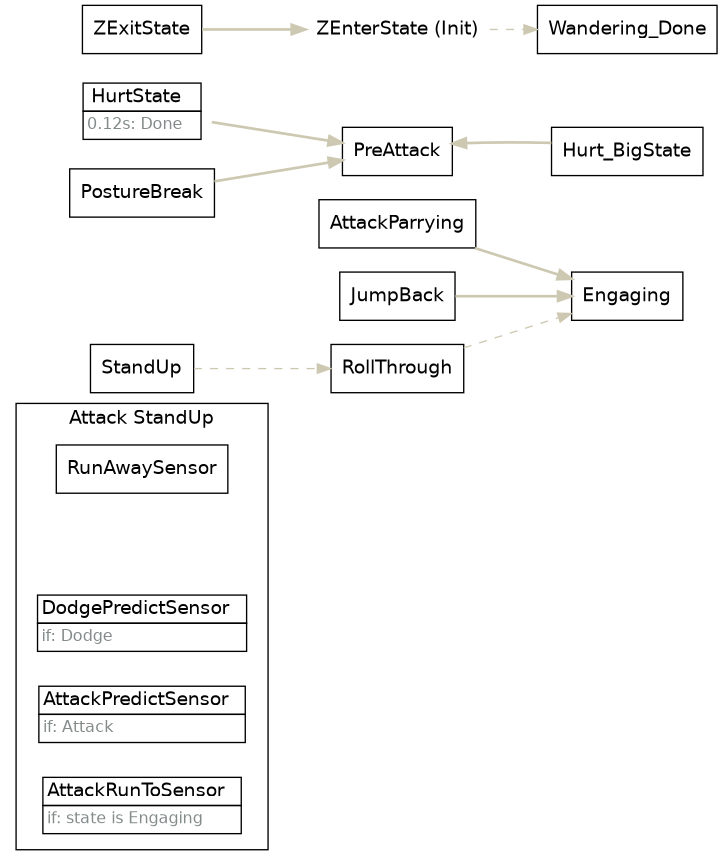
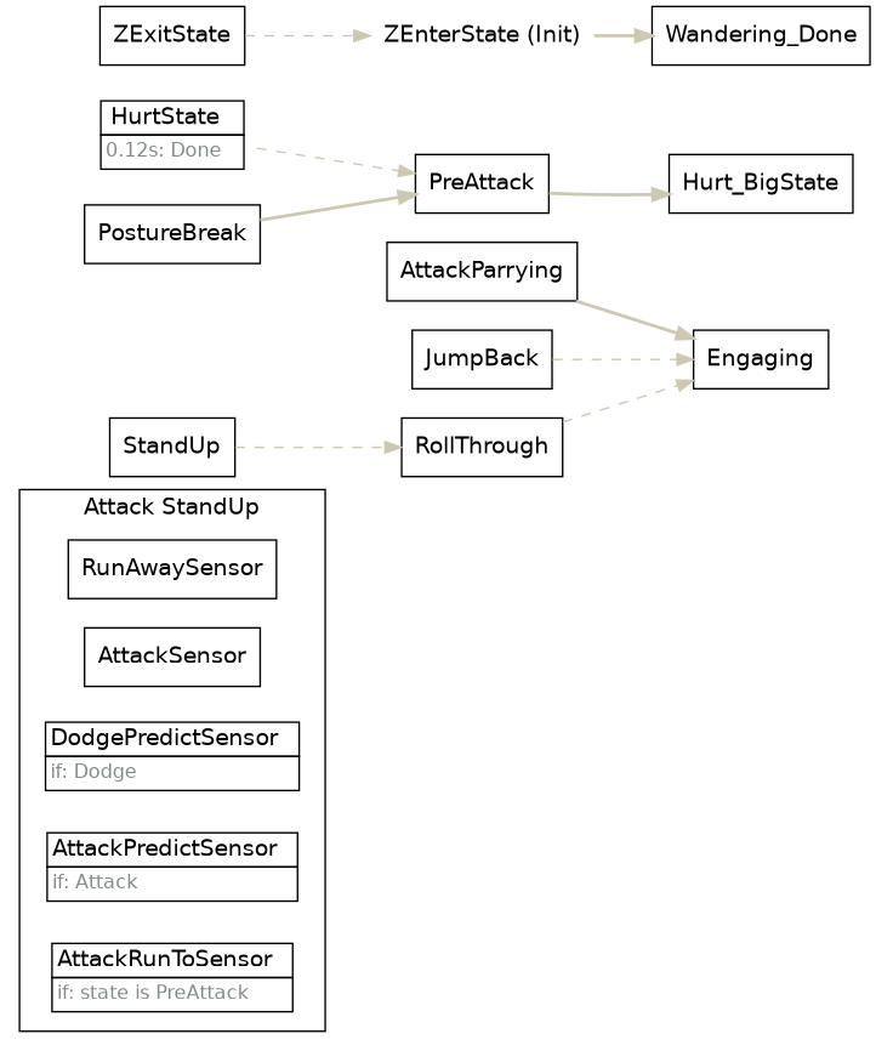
  strict digraph {
    rankdir=LR
    node [fontname=Helvetica shape=box]
    edge [color=cornsilk3 fontcolor=cornsilk3 fontname=Helvetica style=bold]
    n1 [label=RunAwaySensor]
+   n2 [label=AttackSensor]
    n3 [label=<<TABLE border="0" cellborder="1" cellspacing="0" cellpadding="2"><TR><TD >DodgePredictSensor  </TD></TR><TR><TD align="left" balign="left"><FONT point-size="12" color="azure4">if: Dodge</FONT>  </TD></TR></TABLE>> shape=plaintext]
    n4 [label=<<TABLE border="0" cellborder="1" cellspacing="0" cellpadding="2"><TR><TD >AttackPredictSensor  </TD></TR><TR><TD align="left" balign="left"><FONT point-size="12" color="azure4">if: Attack</FONT>  </TD></TR></TABLE>> shape=plaintext]
-   n5 [label=<<TABLE border="0" cellborder="1" cellspacing="0" cellpadding="2"><TR><TD >AttackRunToSensor  </TD></TR><TR><TD align="left" balign="left"><FONT point-size="12" color="azure4">if: state is Engaging</FONT>  </TD></TR></TABLE>> shape=plaintext]
+   n5 [label=<<TABLE border="0" cellborder="1" cellspacing="0" cellpadding="2"><TR><TD >AttackRunToSensor  </TD></TR><TR><TD align="left" balign="left"><FONT point-size="12" color="azure4">if: state is PreAttack</FONT>  </TD></TR></TABLE>> shape=plaintext]
    n6 [label=AttackParrying]
    Engaging
    n8 [label=<<TABLE border="0" cellborder="1" cellspacing="0" cellpadding="2"><TR><TD >HurtState  </TD></TR><TR><TD align="left" balign="left"><FONT point-size="12" color="azure4">0.12s: Done</FONT>  </TD></TR></TABLE>> shape=plaintext]
    PreAttack
    n10 [label=Hurt_BigState]
    n11 [label=JumpBack]
    n12 [label=PostureBreak]
    n13 [label=RollThrough]
    n14 [label=StandUp]
    n15 [label="ZEnterState (Init)" shape=plaintext]
    n16 [label=Wandering_Done]
    n17 [label=ZExitState]
    subgraph cluster_1 {
      fontname=Helvetica
      label="Attack StandUp"
      rank=sink
      n1
+     n2
      n3
      n4
      n5
    }
    n6 -> Engaging
-   n8 -> PreAttack
-   n10 -> PreAttack
-   n11 -> Engaging
+   n8 -> PreAttack [style=dashed]
+   PreAttack -> n10
+   n11 -> Engaging [style=dashed]
    n12 -> PreAttack
    n13 -> Engaging [style=dashed]
    n14 -> n13 [style=dashed]
-   n15 -> n16 [style=dashed]
-   n17 -> n15
+   n15 -> n16
+   n17 -> n15 [style=dashed]
  }
